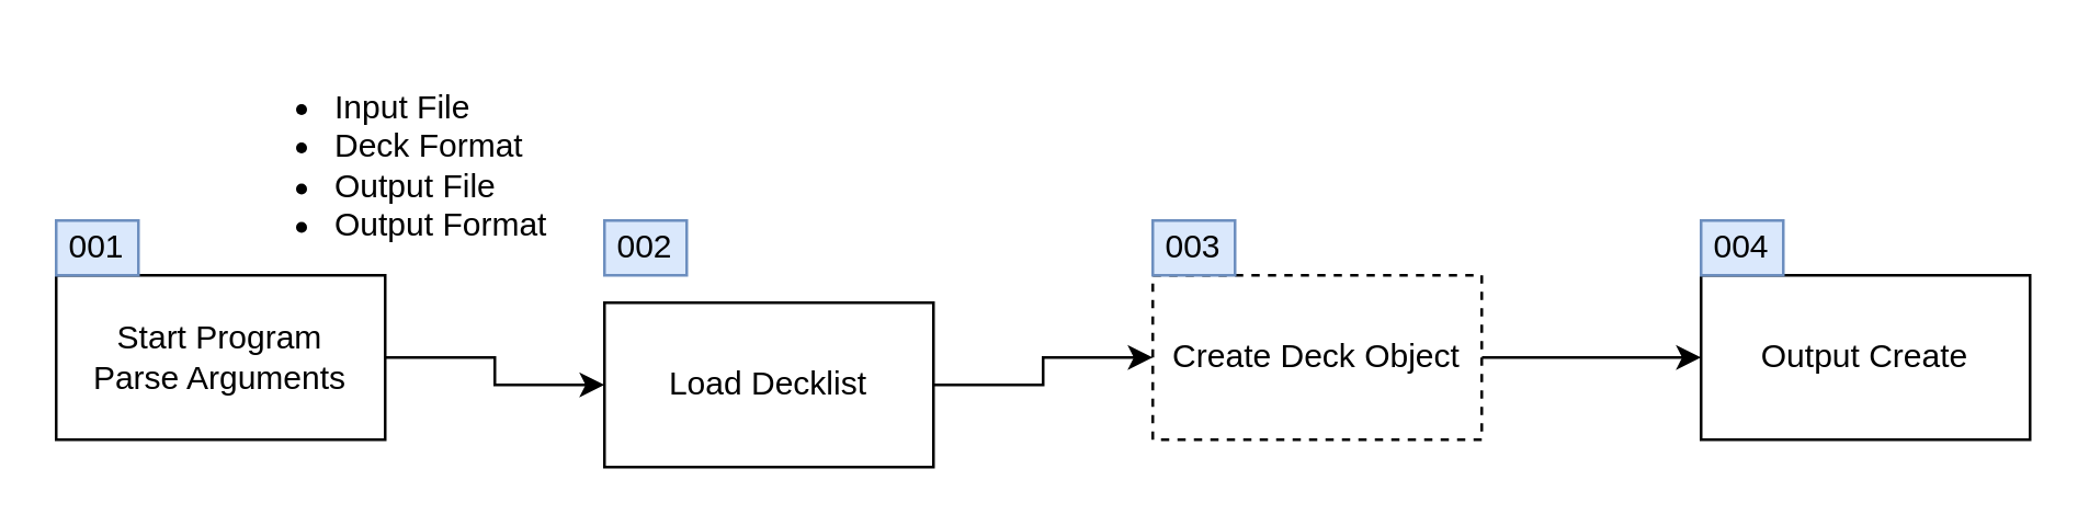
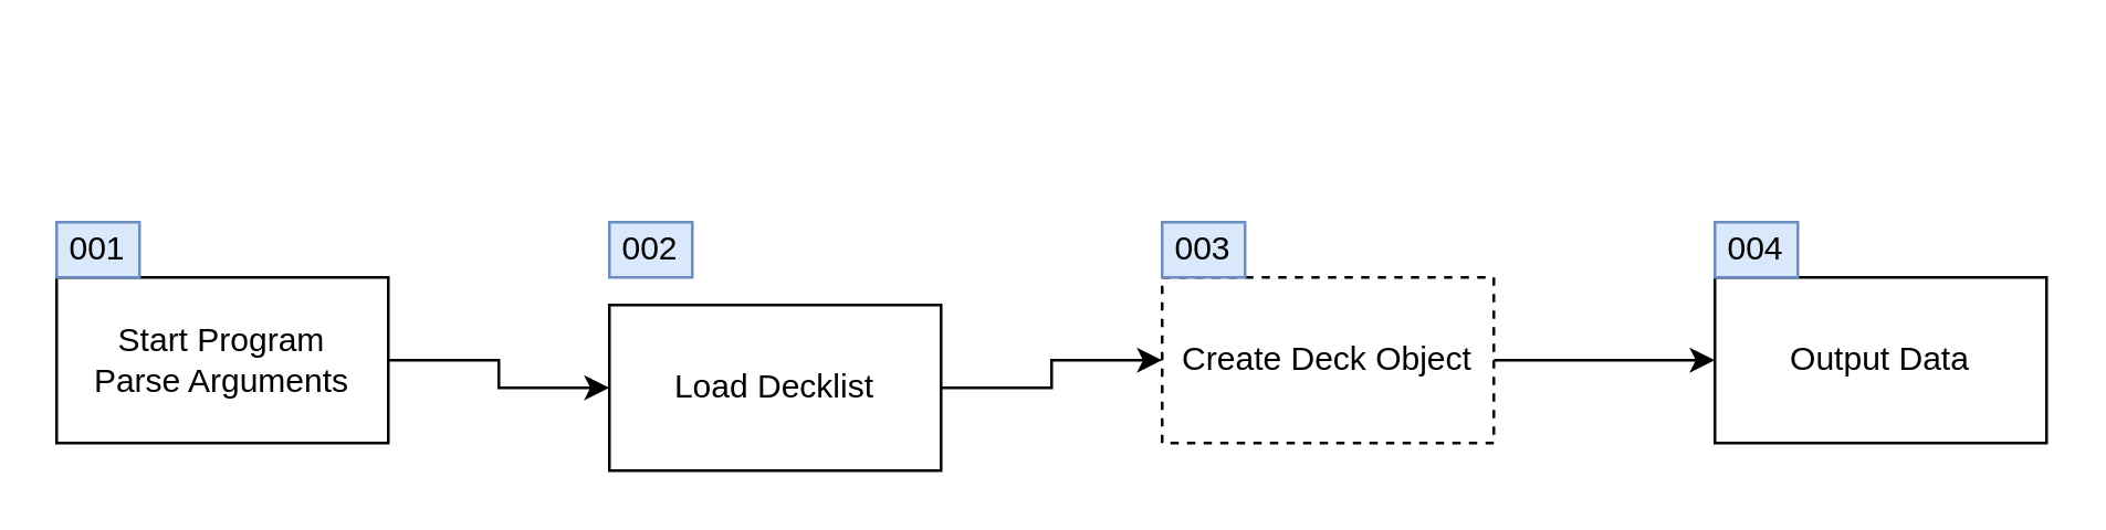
  <mxCell id="0" />
  <mxCell id="1" parent="0" />
  <mxCell id="2" value="" style="edgeStyle=orthogonalEdgeStyle;rounded=0;orthogonalLoop=1;jettySize=auto;html=1;" edge="1" parent="1" source="3" target="5"><mxGeometry relative="1" as="geometry" /></mxCell>
  <mxCell id="3" value="&lt;div&gt;Start Program&lt;/div&gt;Parse Arguments" style="rounded=0;whiteSpace=wrap;html=1;" vertex="1" parent="1"><mxGeometry x="20" y="100" width="120" height="60" as="geometry" /></mxCell>
  <mxCell id="4" value="" style="edgeStyle=orthogonalEdgeStyle;rounded=0;orthogonalLoop=1;jettySize=auto;html=1;" edge="1" parent="1" source="5" target="7"><mxGeometry relative="1" as="geometry" /></mxCell>
  <mxCell id="5" value="Load Decklist" style="rounded=0;whiteSpace=wrap;html=1;" vertex="1" parent="1"><mxGeometry x="220" y="110" width="120" height="60" as="geometry" /></mxCell>
  <mxCell id="6" value="" style="edgeStyle=orthogonalEdgeStyle;rounded=0;orthogonalLoop=1;jettySize=auto;html=1;" edge="1" parent="1" source="7" target="8"><mxGeometry relative="1" as="geometry" /></mxCell>
  <mxCell id="7" value="Create Deck Object" style="rounded=0;whiteSpace=wrap;html=1;dashed=1;" vertex="1" parent="1"><mxGeometry x="420" y="100" width="120" height="60" as="geometry" /></mxCell>
- <mxCell id="8" value="Output Create" style="rounded=0;whiteSpace=wrap;html=1;" vertex="1" parent="1"><mxGeometry x="620" y="100" width="120" height="60" as="geometry" /></mxCell>
- <mxCell id="9" value="&lt;ul&gt;&lt;li&gt;Input File&lt;/li&gt;&lt;li&gt;Deck Format&lt;/li&gt;&lt;li&gt;Output File&lt;/li&gt;&lt;li&gt;Output Format&lt;br&gt;&lt;/li&gt;&lt;/ul&gt;" style="text;html=1;strokeColor=none;fillColor=none;align=left;verticalAlign=middle;whiteSpace=wrap;rounded=0;" vertex="1" parent="1"><mxGeometry x="80" y="20" width="140" height="80" as="geometry" /></mxCell>
+ <mxCell id="8" value="Output Data" style="rounded=0;whiteSpace=wrap;html=1;" vertex="1" parent="1"><mxGeometry x="620" y="100" width="120" height="60" as="geometry" /></mxCell>
  <mxCell id="10" value="&lt;div&gt;001&lt;/div&gt;" style="text;html=1;strokeColor=#6c8ebf;fillColor=#dae8fc;align=center;verticalAlign=middle;whiteSpace=wrap;rounded=0;" vertex="1" parent="1"><mxGeometry x="20" y="80" width="30" height="20" as="geometry" /></mxCell>
  <mxCell id="11" value="&lt;div&gt;002&lt;/div&gt;" style="text;html=1;strokeColor=#6c8ebf;fillColor=#dae8fc;align=center;verticalAlign=middle;whiteSpace=wrap;rounded=0;" vertex="1" parent="1"><mxGeometry x="220" y="80" width="30" height="20" as="geometry" /></mxCell>
  <mxCell id="12" value="&lt;div&gt;003&lt;/div&gt;" style="text;html=1;strokeColor=#6c8ebf;fillColor=#dae8fc;align=center;verticalAlign=middle;whiteSpace=wrap;rounded=0;" vertex="1" parent="1"><mxGeometry x="420" y="80" width="30" height="20" as="geometry" /></mxCell>
  <mxCell id="13" value="&lt;div&gt;004&lt;/div&gt;" style="text;html=1;strokeColor=#6c8ebf;fillColor=#dae8fc;align=center;verticalAlign=middle;whiteSpace=wrap;rounded=0;" vertex="1" parent="1"><mxGeometry x="620" y="80" width="30" height="20" as="geometry" /></mxCell>
